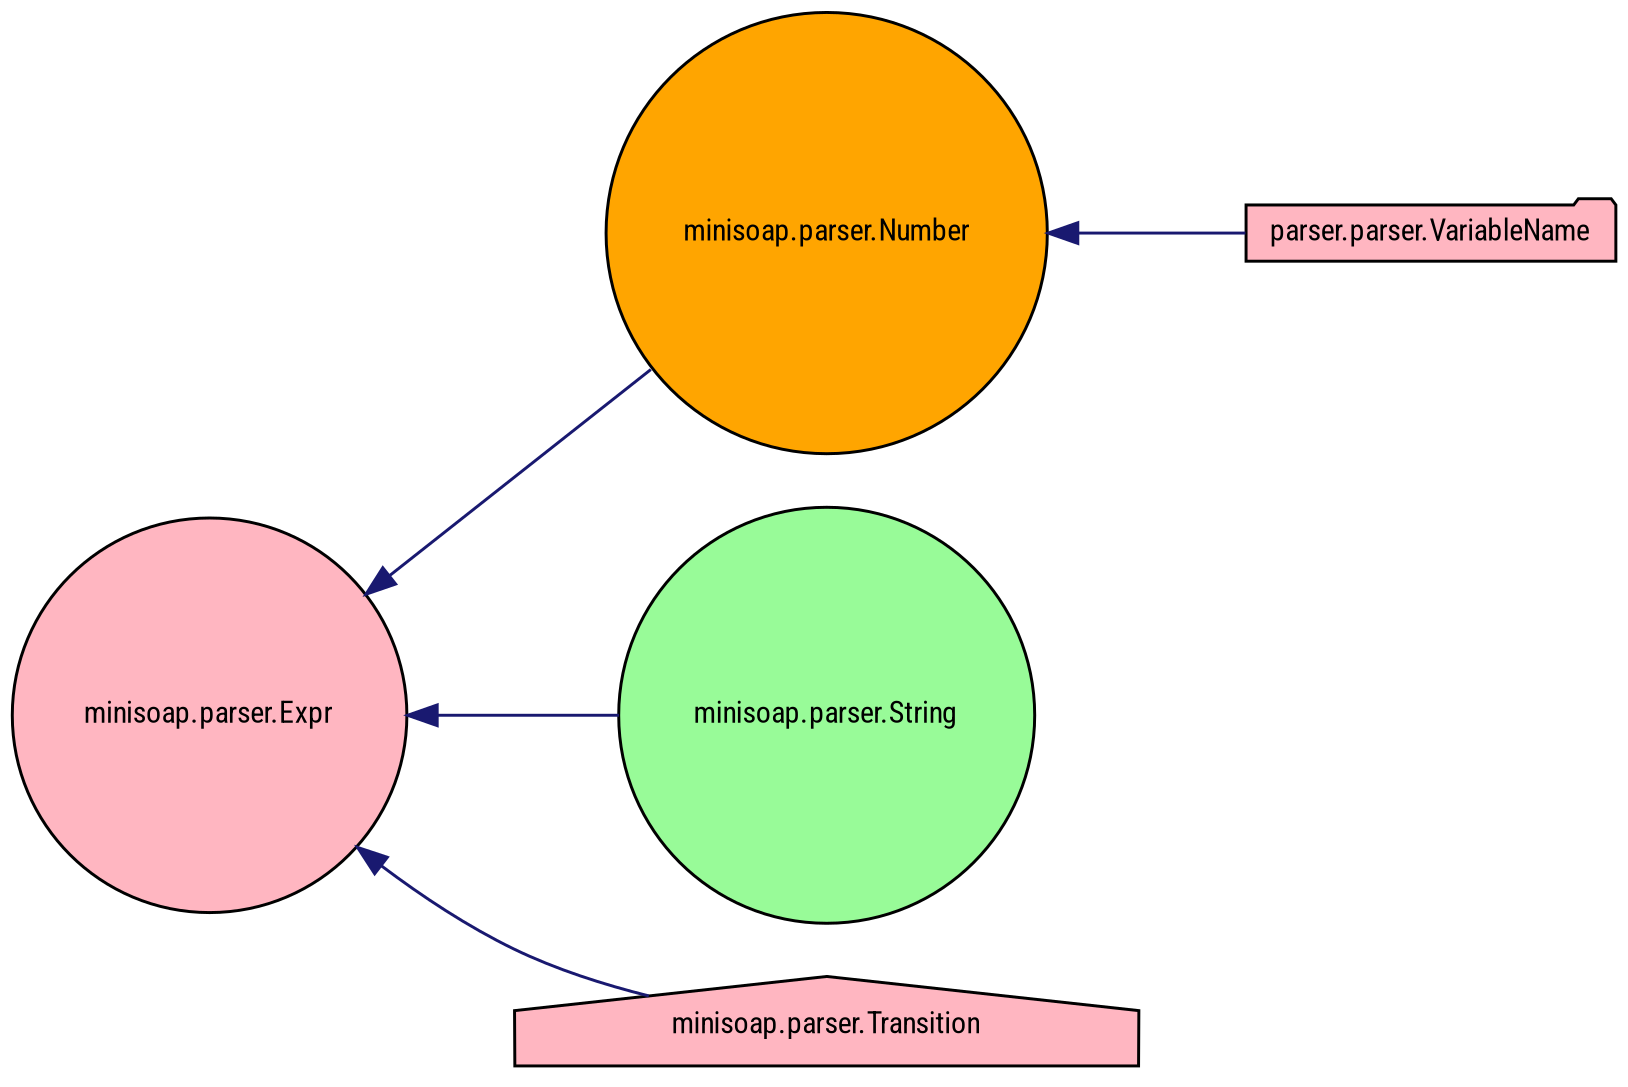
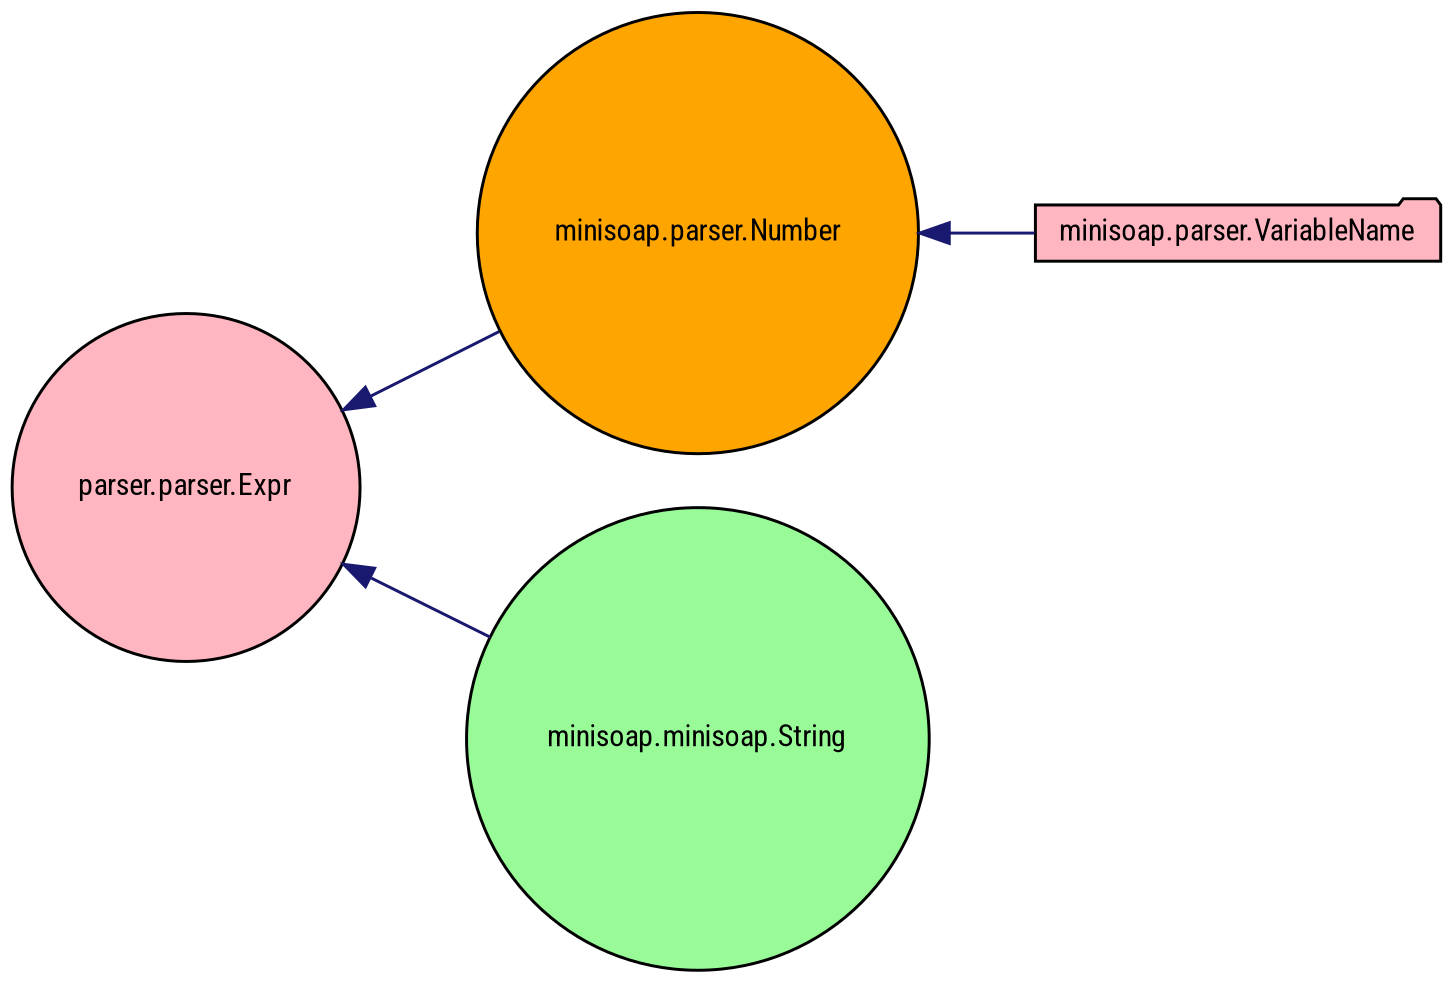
  digraph {
    fontname="Roboto Condensed"
    rankdir=LR
    node [color=black fillcolor=lightpink fontname="Roboto Condensed" fontsize=10 shape=circle style=filled]
    edge [color=midnightblue dir=back fontname="Roboto Condensed" fontsize=10 labelfontname=Helvetica labelfontsize=10 style=solid]
-   n1 [height=0.2 label="minisoap.parser.Expr" width=0.4]
+   n1 [height=0.2 label="parser.parser.Expr" width=0.4]
    n2 [fillcolor=orange height=0.2 label="minisoap.parser.Number" width=0.4]
-   n3 [fillcolor=palegreen height=0.2 label="minisoap.parser.String" width=0.4]
-   n4 [height=0.2 label="minisoap.parser.Transition" shape=house width=0.4]
-   n5 [height=0.2 label="parser.parser.VariableName" shape=folder width=0.4]
+   n3 [fillcolor=palegreen height=0.2 label="minisoap.minisoap.String" width=0.4]
+   n5 [height=0.2 label="minisoap.parser.VariableName" shape=folder width=0.4]
    n1 -> n2
    n1 -> n3
-   n1 -> n4
    n2 -> n5
  }
